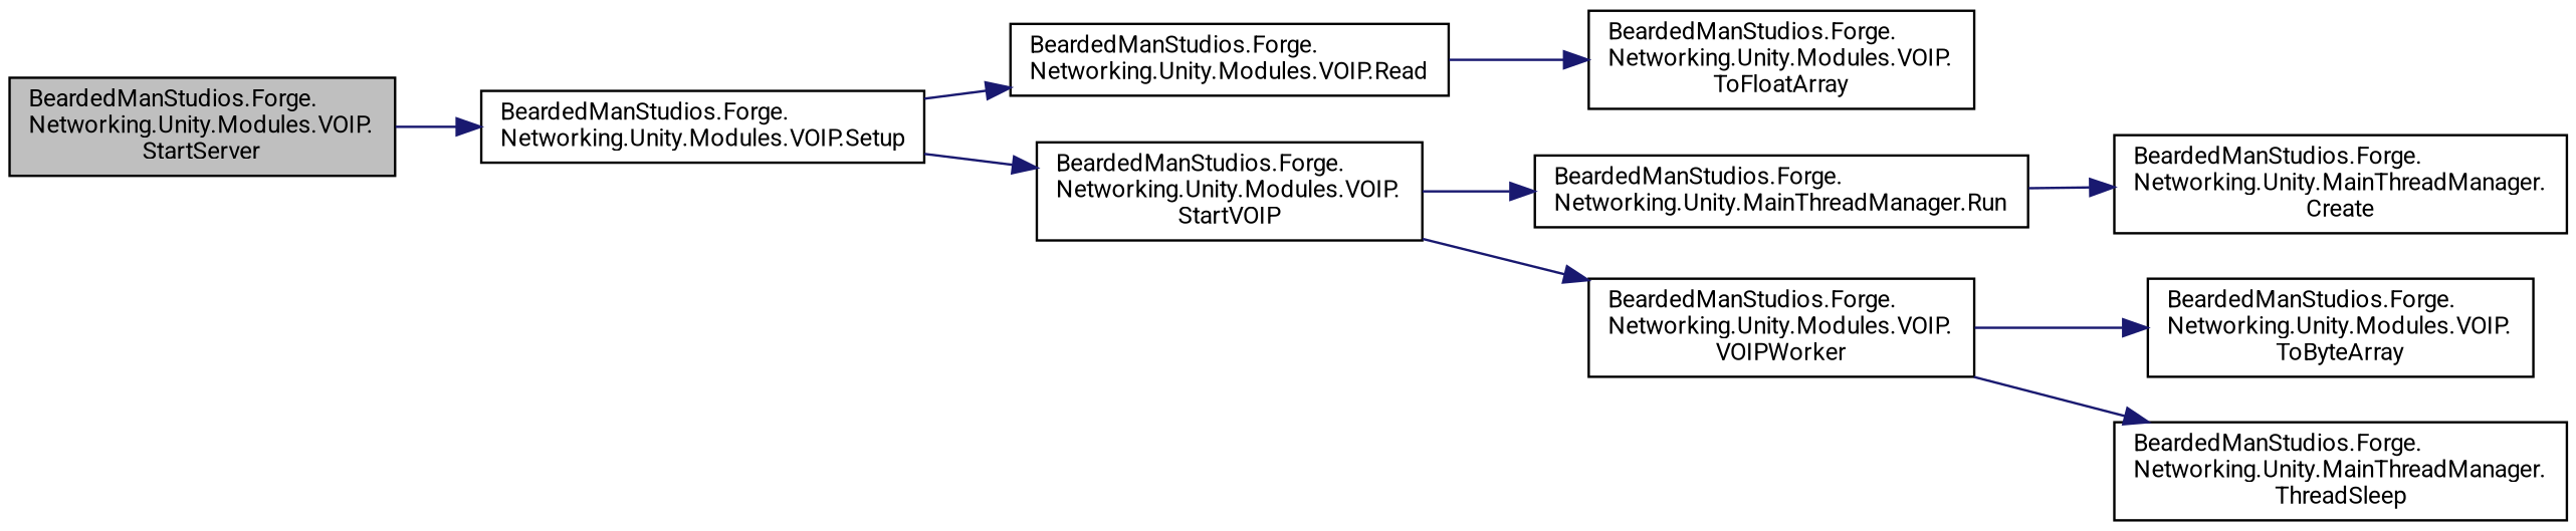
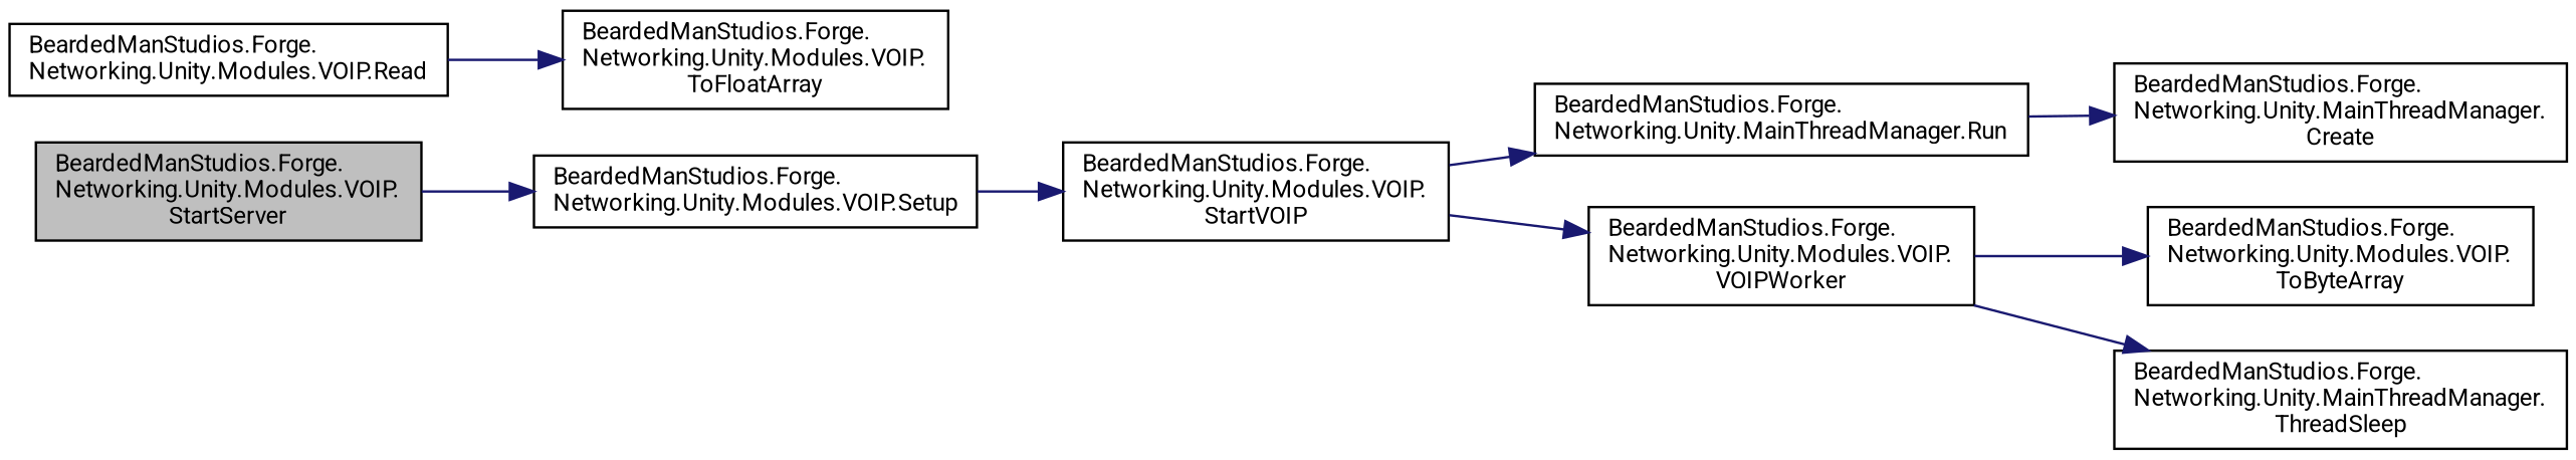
  digraph {
    rankdir=LR
    fontname=Roboto
    node [color=black fillcolor=white fontname=Roboto fontsize=10 shape=record style=filled]
    edge [color=midnightblue fontname=Roboto fontsize=10 labelfontname=Helvetica labelfontsize=10 style=solid]
    n1 [fillcolor=grey75 fontcolor=black height=0.2 label="BeardedManStudios.Forge.\lNetworking.Unity.Modules.VOIP.\lStartServer" width=0.4]
    n2 [height=0.2 label="BeardedManStudios.Forge.\lNetworking.Unity.Modules.VOIP.Setup" width=0.4]
    n3 [height=0.2 label="BeardedManStudios.Forge.\lNetworking.Unity.Modules.VOIP.Read" width=0.4]
    n4 [height=0.2 label="BeardedManStudios.Forge.\lNetworking.Unity.Modules.VOIP.\lStartVOIP" width=0.4]
    n5 [height=0.2 label="BeardedManStudios.Forge.\lNetworking.Unity.Modules.VOIP.\lToFloatArray" width=0.4]
    n6 [height=0.2 label="BeardedManStudios.Forge.\lNetworking.Unity.MainThreadManager.Run" width=0.4]
    n7 [height=0.2 label="BeardedManStudios.Forge.\lNetworking.Unity.Modules.VOIP.\lVOIPWorker" width=0.4]
    n8 [height=0.2 label="BeardedManStudios.Forge.\lNetworking.Unity.MainThreadManager.\lCreate" width=0.4]
    n9 [height=0.2 label="BeardedManStudios.Forge.\lNetworking.Unity.Modules.VOIP.\lToByteArray" width=0.4]
    n10 [height=0.2 label="BeardedManStudios.Forge.\lNetworking.Unity.MainThreadManager.\lThreadSleep" width=0.4]
    n1 -> n2
-   n2 -> n3
    n2 -> n4
    n3 -> n5
    n4 -> n6
    n4 -> n7
    n6 -> n8
    n7 -> n9
    n7 -> n10
  }
